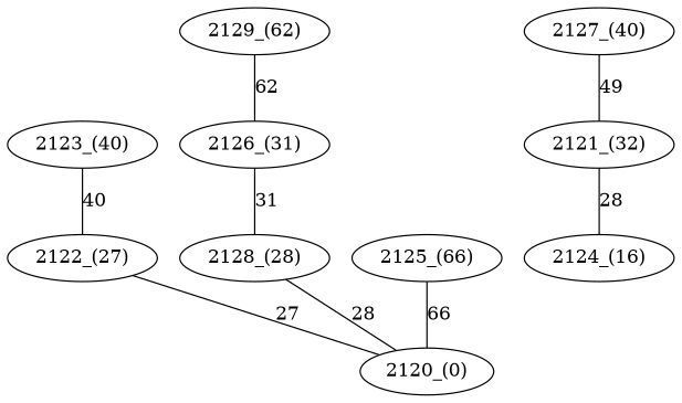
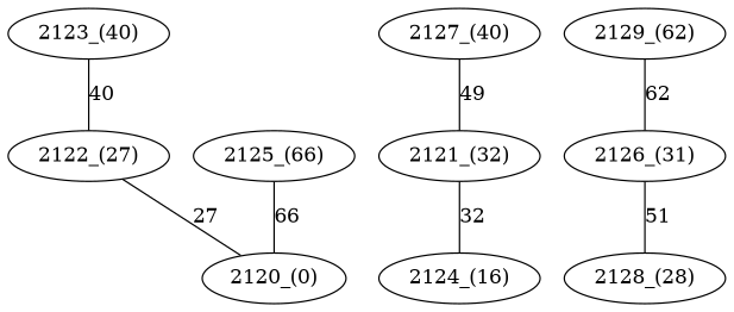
  graph {
    node [weight=40]
    edge [weight=40]
    "2120_(0)" [weight=0]
    "2124_(16)" [weight=16]
    "2122_(27)" [weight=27]
    "2128_(28)" [weight=28]
    "2126_(31)" [weight=31]
    "2121_(32)" [weight=32]
    "2123_(40)"
    "2127_(40)"
    "2129_(62)" [weight=62]
    "2125_(66)" [weight=66]
    "2122_(27)" -- "2120_(0)" [label=27 weight=27]
-   "2128_(28)" -- "2120_(0)" [label=28 weight=28]
-   "2126_(31)" -- "2128_(28)" [label=31 weight=31]
-   "2121_(32)" -- "2124_(16)" [label=28 weight=32]
+   "2126_(31)" -- "2128_(28)" [label=51 weight=31]
+   "2121_(32)" -- "2124_(16)" [label=32 weight=32]
    "2123_(40)" -- "2122_(27)" [label=40]
    "2127_(40)" -- "2121_(32)" [label=49]
    "2129_(62)" -- "2126_(31)" [label=62 weight=62]
    "2125_(66)" -- "2120_(0)" [label=66 weight=66]
  }
